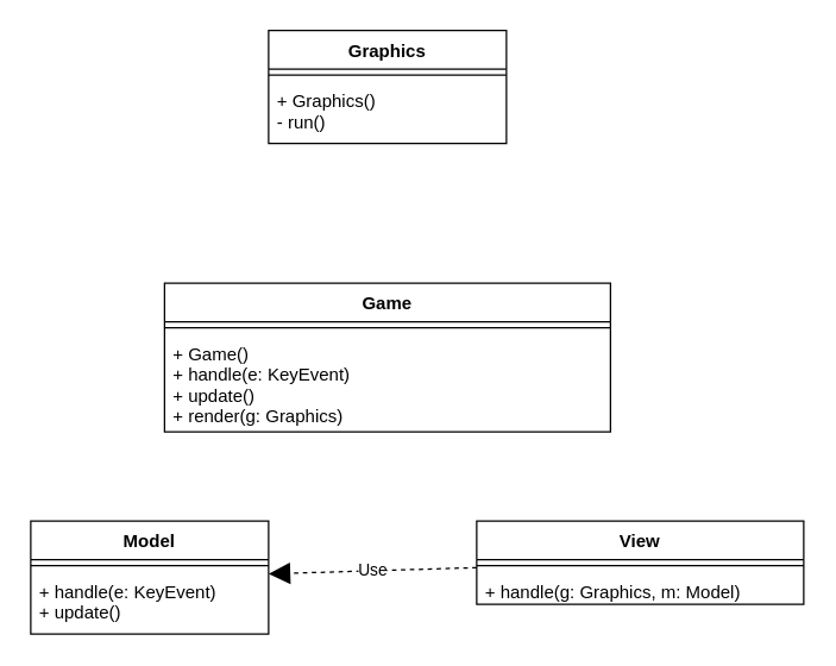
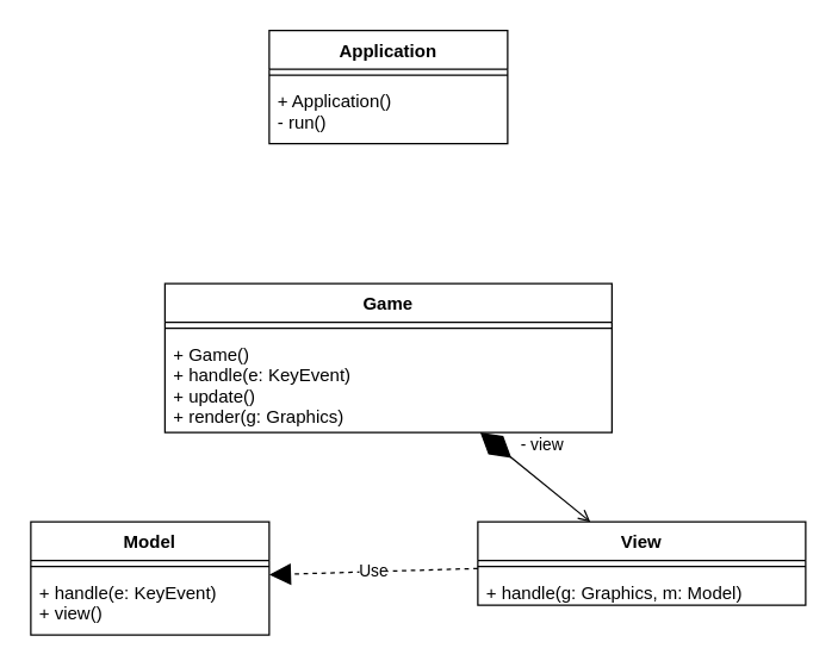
  <mxCell id="0" />
  <mxCell id="1" parent="0" />
  <mxCell id="2" value="Game" style="swimlane;fontStyle=1;align=center;verticalAlign=top;childLayout=stackLayout;horizontal=1;startSize=26;horizontalStack=0;resizeParent=1;resizeParentMax=0;resizeLast=0;collapsible=1;marginBottom=0;" parent="1" vertex="1"><mxGeometry x="110" y="190" width="300" height="100" as="geometry" /></mxCell>
  <mxCell id="3" value="" style="line;strokeWidth=1;fillColor=none;align=left;verticalAlign=middle;spacingTop=-1;spacingLeft=3;spacingRight=3;rotatable=0;labelPosition=right;points=[];portConstraint=eastwest;" parent="2" vertex="1"><mxGeometry y="26" width="300" height="8" as="geometry" /></mxCell>
  <mxCell id="4" value="+ Game()&#10;+ handle(e: KeyEvent)&#10;+ update()&#10;+ render(g: Graphics)" style="text;strokeColor=none;fillColor=none;align=left;verticalAlign=top;spacingLeft=4;spacingRight=4;overflow=hidden;rotatable=0;points=[[0,0.5],[1,0.5]];portConstraint=eastwest;" parent="2" vertex="1"><mxGeometry y="34" width="300" height="66" as="geometry" /></mxCell>
  <mxCell id="5" value="Use" style="endArrow=block;endSize=12;dashed=1;html=1;" parent="1" source="10" target="13" edge="1"><mxGeometry width="160" relative="1" as="geometry"><mxPoint x="150" y="370" as="sourcePoint" /><mxPoint x="310" y="370" as="targetPoint" /></mxGeometry></mxCell>
- <mxCell id="7" value="Graphics" style="swimlane;fontStyle=1;align=center;verticalAlign=top;childLayout=stackLayout;horizontal=1;startSize=26;horizontalStack=0;resizeParent=1;resizeParentMax=0;resizeLast=0;collapsible=1;marginBottom=0;" parent="1" vertex="1"><mxGeometry x="180" y="20" width="160" height="76" as="geometry" /></mxCell>
+ <mxCell id="6" value="- view" style="endArrow=diamondThin;endFill=1;endSize=24;html=1;startArrow=open;startFill=0;" parent="1" source="10" target="2" edge="1"><mxGeometry x="0.219" y="-20" width="160" relative="1" as="geometry"><mxPoint x="160" y="380" as="sourcePoint" /><mxPoint x="320" y="380" as="targetPoint" /><mxPoint as="offset" /></mxGeometry></mxCell>
+ <mxCell id="7" value="Application" style="swimlane;fontStyle=1;align=center;verticalAlign=top;childLayout=stackLayout;horizontal=1;startSize=26;horizontalStack=0;resizeParent=1;resizeParentMax=0;resizeLast=0;collapsible=1;marginBottom=0;" parent="1" vertex="1"><mxGeometry x="180" y="20" width="160" height="76" as="geometry" /></mxCell>
  <mxCell id="8" value="" style="line;strokeWidth=1;fillColor=none;align=left;verticalAlign=middle;spacingTop=-1;spacingLeft=3;spacingRight=3;rotatable=0;labelPosition=right;points=[];portConstraint=eastwest;" parent="7" vertex="1"><mxGeometry y="26" width="160" height="8" as="geometry" /></mxCell>
- <mxCell id="9" value="+ Graphics()&#10;- run()&#10;" style="text;strokeColor=none;fillColor=none;align=left;verticalAlign=top;spacingLeft=4;spacingRight=4;overflow=hidden;rotatable=0;points=[[0,0.5],[1,0.5]];portConstraint=eastwest;" parent="7" vertex="1"><mxGeometry y="34" width="160" height="42" as="geometry" /></mxCell>
+ <mxCell id="9" value="+ Application()&#10;- run()&#10;" style="text;strokeColor=none;fillColor=none;align=left;verticalAlign=top;spacingLeft=4;spacingRight=4;overflow=hidden;rotatable=0;points=[[0,0.5],[1,0.5]];portConstraint=eastwest;" parent="7" vertex="1"><mxGeometry y="34" width="160" height="42" as="geometry" /></mxCell>
  <mxCell id="10" value="View" style="swimlane;fontStyle=1;align=center;verticalAlign=top;childLayout=stackLayout;horizontal=1;startSize=26;horizontalStack=0;resizeParent=1;resizeParentMax=0;resizeLast=0;collapsible=1;marginBottom=0;" parent="1" vertex="1"><mxGeometry x="320" y="350" width="220" height="56" as="geometry" /></mxCell>
  <mxCell id="11" value="" style="line;strokeWidth=1;fillColor=none;align=left;verticalAlign=middle;spacingTop=-1;spacingLeft=3;spacingRight=3;rotatable=0;labelPosition=right;points=[];portConstraint=eastwest;" parent="10" vertex="1"><mxGeometry y="26" width="220" height="8" as="geometry" /></mxCell>
  <mxCell id="12" value="+ handle(g: Graphics, m: Model)" style="text;strokeColor=none;fillColor=none;align=left;verticalAlign=top;spacingLeft=4;spacingRight=4;overflow=hidden;rotatable=0;points=[[0,0.5],[1,0.5]];portConstraint=eastwest;" parent="10" vertex="1"><mxGeometry y="34" width="220" height="22" as="geometry" /></mxCell>
  <mxCell id="13" value="Model" style="swimlane;fontStyle=1;align=center;verticalAlign=top;childLayout=stackLayout;horizontal=1;startSize=26;horizontalStack=0;resizeParent=1;resizeParentMax=0;resizeLast=0;collapsible=1;marginBottom=0;" parent="1" vertex="1"><mxGeometry x="20" y="350" width="160" height="76" as="geometry" /></mxCell>
  <mxCell id="14" value="" style="line;strokeWidth=1;fillColor=none;align=left;verticalAlign=middle;spacingTop=-1;spacingLeft=3;spacingRight=3;rotatable=0;labelPosition=right;points=[];portConstraint=eastwest;" parent="13" vertex="1"><mxGeometry y="26" width="160" height="8" as="geometry" /></mxCell>
- <mxCell id="15" value="+ handle(e: KeyEvent)&#10;+ update()" style="text;strokeColor=none;fillColor=none;align=left;verticalAlign=top;spacingLeft=4;spacingRight=4;overflow=hidden;rotatable=0;points=[[0,0.5],[1,0.5]];portConstraint=eastwest;" parent="13" vertex="1"><mxGeometry y="34" width="160" height="42" as="geometry" /></mxCell>
+ <mxCell id="15" value="+ handle(e: KeyEvent)&#10;+ view()" style="text;strokeColor=none;fillColor=none;align=left;verticalAlign=top;spacingLeft=4;spacingRight=4;overflow=hidden;rotatable=0;points=[[0,0.5],[1,0.5]];portConstraint=eastwest;" parent="13" vertex="1"><mxGeometry y="34" width="160" height="42" as="geometry" /></mxCell>
